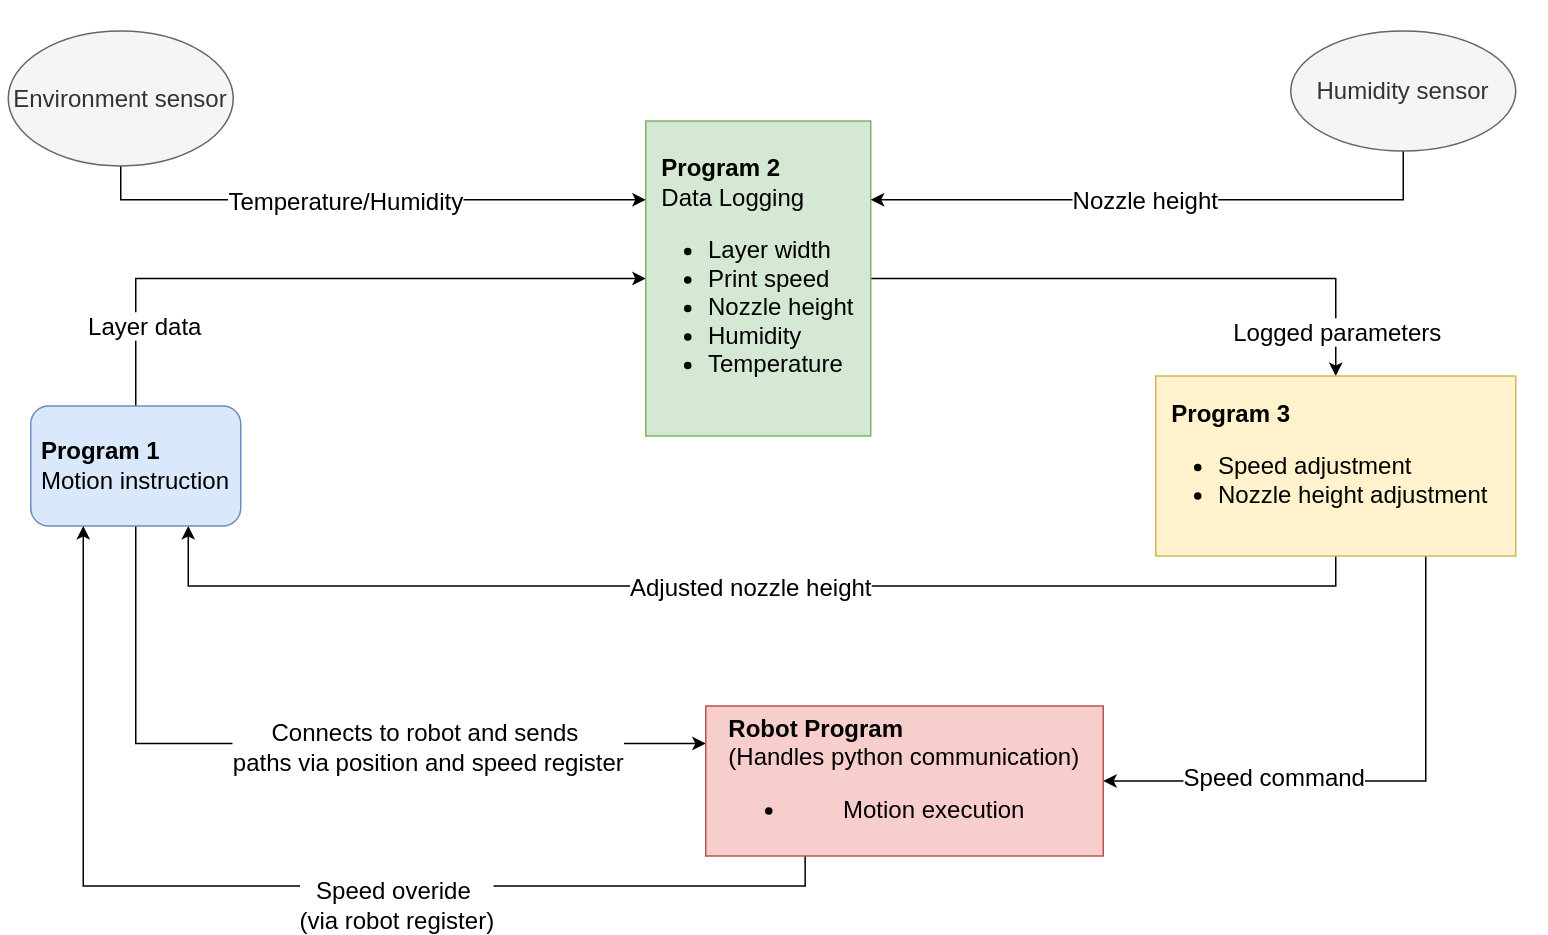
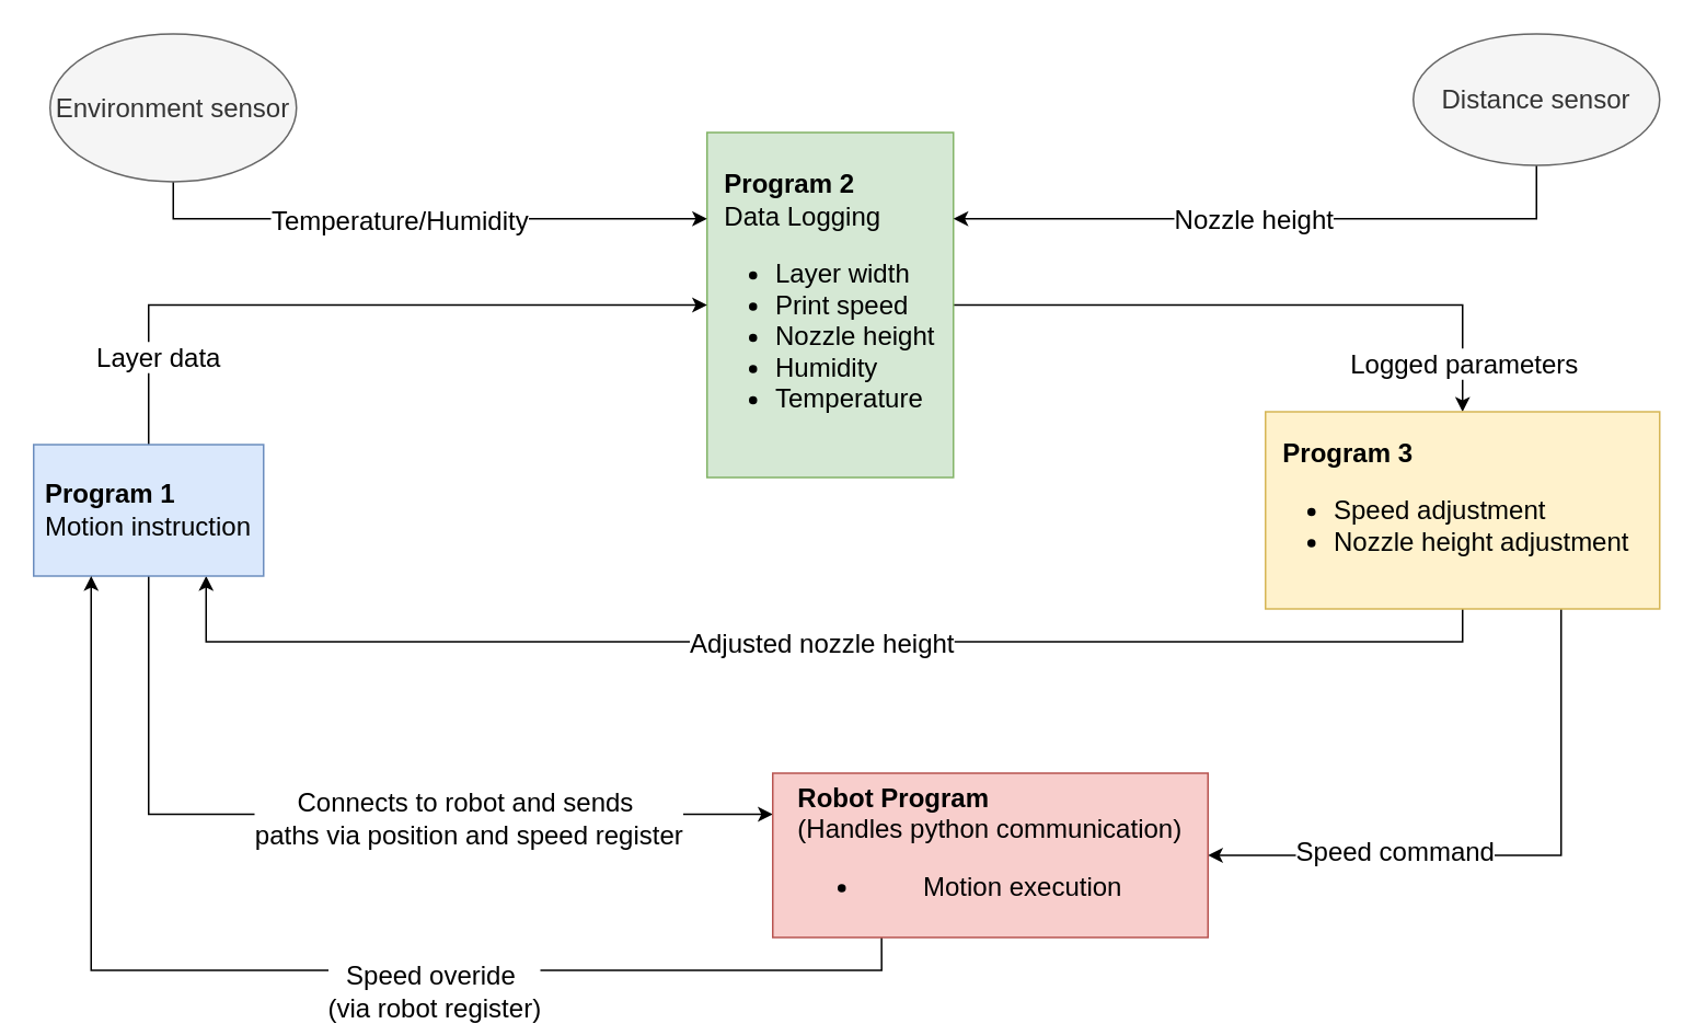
  <mxCell id="0" />
  <mxCell id="1" parent="0" />
  <mxCell id="2" style="edgeStyle=orthogonalEdgeStyle;rounded=0;orthogonalLoop=1;jettySize=auto;html=1;exitX=1;exitY=0.5;exitDx=0;exitDy=0;entryX=0.5;entryY=0;entryDx=0;entryDy=0;spacing=2;fontSize=16;" edge="1" parent="1" source="4" target="9"><mxGeometry relative="1" as="geometry" /></mxCell>
  <mxCell id="3" value="Logged parameters" style="edgeLabel;html=1;align=center;verticalAlign=middle;resizable=0;points=[];spacing=2;fontSize=16;" vertex="1" connectable="0" parent="2"><mxGeometry x="-0.231" y="2" relative="1" as="geometry"><mxPoint x="166" y="37" as="offset" /></mxGeometry></mxCell>
  <mxCell id="4" value="&amp;nbsp;&lt;b&gt; Program 2&lt;/b&gt;&lt;div&gt;&amp;nbsp; Data Logging&lt;/div&gt;&lt;div&gt;&lt;ul&gt;&lt;li&gt;Layer width&lt;/li&gt;&lt;li&gt;Print speed&lt;/li&gt;&lt;li&gt;Nozzle height&lt;/li&gt;&lt;li&gt;Humidity&lt;/li&gt;&lt;li&gt;Temperature&lt;/li&gt;&lt;/ul&gt;&lt;/div&gt;" style="rounded=0;whiteSpace=wrap;html=1;align=left;spacing=2;fontSize=16;fillColor=#d5e8d4;strokeColor=#82b366;" vertex="1" parent="1"><mxGeometry x="430" y="80" width="150" height="210" as="geometry" /></mxCell>
  <mxCell id="5" style="edgeStyle=orthogonalEdgeStyle;rounded=0;orthogonalLoop=1;jettySize=auto;html=1;exitX=0.5;exitY=1;exitDx=0;exitDy=0;entryX=0.75;entryY=1;entryDx=0;entryDy=0;fontSize=16;" edge="1" parent="1" source="9" target="14"><mxGeometry relative="1" as="geometry" /></mxCell>
  <mxCell id="6" value="&lt;span style=&quot;background-color: light-dark(#ffffff, var(--ge-dark-color, #121212)); color: light-dark(rgb(0, 0, 0), rgb(255, 255, 255));&quot;&gt;Adjusted nozzle height&lt;/span&gt;" style="edgeLabel;html=1;align=center;verticalAlign=middle;resizable=0;points=[];fontSize=16;" vertex="1" connectable="0" parent="5"><mxGeometry x="-0.048" relative="1" as="geometry"><mxPoint x="-18" as="offset" /></mxGeometry></mxCell>
  <mxCell id="7" style="edgeStyle=orthogonalEdgeStyle;rounded=0;orthogonalLoop=1;jettySize=auto;html=1;exitX=0.75;exitY=1;exitDx=0;exitDy=0;entryX=1;entryY=0.5;entryDx=0;entryDy=0;fontSize=16;" edge="1" parent="1" source="9" target="23"><mxGeometry relative="1" as="geometry" /></mxCell>
  <mxCell id="8" value="&lt;font&gt;Speed command&lt;/font&gt;" style="edgeLabel;html=1;align=center;verticalAlign=middle;resizable=0;points=[];fontSize=16;" vertex="1" connectable="0" parent="7"><mxGeometry x="-0.459" y="2" relative="1" as="geometry"><mxPoint x="-104" y="48" as="offset" /></mxGeometry></mxCell>
  <mxCell id="9" value="&lt;b&gt;&amp;nbsp; Program 3&lt;/b&gt;&lt;div&gt;&lt;ul&gt;&lt;li&gt;Speed adjustment&lt;/li&gt;&lt;li&gt;Nozzle height adjustment&lt;/li&gt;&lt;/ul&gt;&lt;/div&gt;" style="rounded=0;whiteSpace=wrap;html=1;align=left;spacing=2;fontSize=16;fillColor=#fff2cc;strokeColor=#d6b656;" vertex="1" parent="1"><mxGeometry x="770" y="250" width="240" height="120" as="geometry" /></mxCell>
  <mxCell id="10" style="edgeStyle=orthogonalEdgeStyle;rounded=0;orthogonalLoop=1;jettySize=auto;html=1;exitX=0.5;exitY=0;exitDx=0;exitDy=0;entryX=0;entryY=0.5;entryDx=0;entryDy=0;spacing=2;fontSize=16;" edge="1" parent="1" source="14" target="4"><mxGeometry relative="1" as="geometry" /></mxCell>
  <mxCell id="11" value="&lt;font&gt;Layer data&lt;/font&gt;" style="edgeLabel;html=1;align=center;verticalAlign=middle;resizable=0;points=[];fontSize=16;" vertex="1" connectable="0" parent="10"><mxGeometry x="-0.512" y="-4" relative="1" as="geometry"><mxPoint x="-14" y="27" as="offset" /></mxGeometry></mxCell>
  <mxCell id="12" style="edgeStyle=orthogonalEdgeStyle;rounded=0;orthogonalLoop=1;jettySize=auto;html=1;exitX=0.5;exitY=1;exitDx=0;exitDy=0;entryX=0;entryY=0.25;entryDx=0;entryDy=0;fontSize=16;" edge="1" parent="1" source="14" target="23"><mxGeometry relative="1" as="geometry" /></mxCell>
  <mxCell id="13" value="&lt;span style=&quot;background-color: light-dark(#ffffff, var(--ge-dark-color, #121212)); color: light-dark(rgb(0, 0, 0), rgb(255, 255, 255));&quot;&gt;Connects to robot and sends&amp;nbsp;&lt;/span&gt;&lt;div&gt;&lt;span style=&quot;background-color: light-dark(#ffffff, var(--ge-dark-color, #121212)); color: light-dark(rgb(0, 0, 0), rgb(255, 255, 255));&quot;&gt;paths via position and speed register&lt;/span&gt;&lt;/div&gt;" style="edgeLabel;html=1;align=center;verticalAlign=middle;resizable=0;points=[];fontSize=16;" vertex="1" connectable="0" parent="12"><mxGeometry x="0.137" y="-2" relative="1" as="geometry"><mxPoint x="41" as="offset" /></mxGeometry></mxCell>
- <mxCell id="14" value="&lt;div style=&quot;text-align: left;&quot;&gt;&lt;span style=&quot;background-color: transparent; color: light-dark(rgb(0, 0, 0), rgb(255, 255, 255));&quot;&gt;&lt;b&gt;Program 1&lt;/b&gt;&lt;/span&gt;&lt;/div&gt;&lt;div&gt;Motion instruction&lt;/div&gt;" style="whiteSpace=wrap;html=1;spacing=2;fontSize=16;fillColor=#dae8fc;strokeColor=#6c8ebf;rounded=1;" vertex="1" parent="1"><mxGeometry x="20" y="270" width="140" height="80" as="geometry" /></mxCell>
+ <mxCell id="14" value="&lt;div style=&quot;text-align: left;&quot;&gt;&lt;span style=&quot;background-color: transparent; color: light-dark(rgb(0, 0, 0), rgb(255, 255, 255));&quot;&gt;&lt;b&gt;Program 1&lt;/b&gt;&lt;/span&gt;&lt;/div&gt;&lt;div&gt;Motion instruction&lt;/div&gt;" style="rounded=0;whiteSpace=wrap;html=1;spacing=2;fontSize=16;fillColor=#dae8fc;strokeColor=#6c8ebf;" vertex="1" parent="1"><mxGeometry x="20" y="270" width="140" height="80" as="geometry" /></mxCell>
  <mxCell id="15" style="edgeStyle=orthogonalEdgeStyle;rounded=0;orthogonalLoop=1;jettySize=auto;html=1;exitX=0.5;exitY=1;exitDx=0;exitDy=0;entryX=1;entryY=0.25;entryDx=0;entryDy=0;fontSize=16;" edge="1" parent="1" source="17" target="4"><mxGeometry relative="1" as="geometry" /></mxCell>
  <mxCell id="16" value="Nozzle height" style="edgeLabel;html=1;align=center;verticalAlign=middle;resizable=0;points=[];fontSize=16;" vertex="1" connectable="0" parent="15"><mxGeometry x="-0.103" relative="1" as="geometry"><mxPoint x="-31" as="offset" /></mxGeometry></mxCell>
- <mxCell id="17" value="&lt;font&gt;Humidity sensor&lt;/font&gt;" style="ellipse;whiteSpace=wrap;html=1;verticalAlign=middle;fillColor=#f5f5f5;fontColor=#333333;strokeColor=#666666;fontSize=16;" vertex="1" parent="1"><mxGeometry x="860" y="20" width="150" height="80" as="geometry" /></mxCell>
+ <mxCell id="17" value="&lt;font&gt;Distance sensor&lt;/font&gt;" style="ellipse;whiteSpace=wrap;html=1;verticalAlign=middle;fillColor=#f5f5f5;fontColor=#333333;strokeColor=#666666;fontSize=16;" vertex="1" parent="1"><mxGeometry x="860" y="20" width="150" height="80" as="geometry" /></mxCell>
  <mxCell id="18" style="edgeStyle=orthogonalEdgeStyle;rounded=0;orthogonalLoop=1;jettySize=auto;html=1;exitX=0.5;exitY=1;exitDx=0;exitDy=0;entryX=0;entryY=0.25;entryDx=0;entryDy=0;" edge="1" parent="1" source="20" target="4"><mxGeometry relative="1" as="geometry" /></mxCell>
  <mxCell id="19" value="&lt;span style=&quot;font-size: 16px;&quot;&gt;Temperature/Humidity&lt;/span&gt;" style="edgeLabel;html=1;align=center;verticalAlign=middle;resizable=0;points=[];" vertex="1" connectable="0" parent="18"><mxGeometry x="-0.079" relative="1" as="geometry"><mxPoint y="1" as="offset" /></mxGeometry></mxCell>
- <mxCell id="20" value="Environment sensor" style="ellipse;whiteSpace=wrap;html=1;verticalAlign=middle;fillColor=#f5f5f5;fontColor=#333333;strokeColor=#666666;fontSize=16;" vertex="1" parent="1"><mxGeometry x="5" y="20" width="150" height="90" as="geometry" /></mxCell>
+ <mxCell id="20" value="Environment sensor" style="ellipse;whiteSpace=wrap;html=1;verticalAlign=middle;fillColor=#f5f5f5;fontColor=#333333;strokeColor=#666666;fontSize=16;" vertex="1" parent="1"><mxGeometry x="30" y="20" width="150" height="90" as="geometry" /></mxCell>
  <mxCell id="21" style="edgeStyle=orthogonalEdgeStyle;rounded=0;orthogonalLoop=1;jettySize=auto;html=1;exitX=0.25;exitY=1;exitDx=0;exitDy=0;entryX=0.25;entryY=1;entryDx=0;entryDy=0;fontSize=16;" edge="1" parent="1" source="23" target="14"><mxGeometry relative="1" as="geometry" /></mxCell>
  <mxCell id="22" value="&lt;font&gt;Speed overide&amp;nbsp;&lt;/font&gt;&lt;div&gt;&lt;font&gt;(via robot register)&lt;/font&gt;&lt;/div&gt;" style="edgeLabel;html=1;align=center;verticalAlign=middle;resizable=0;points=[];fontSize=16;" vertex="1" connectable="0" parent="21"><mxGeometry x="0.328" y="4" relative="1" as="geometry"><mxPoint x="199" y="8" as="offset" /></mxGeometry></mxCell>
  <mxCell id="23" value="&lt;div style=&quot;text-align: left;&quot;&gt;&lt;b&gt;Robot Program&lt;/b&gt;&lt;/div&gt;&lt;div style=&quot;text-align: left;&quot;&gt;(Handles python communication)&lt;/div&gt;&lt;div&gt;&lt;ul&gt;&lt;li&gt;Motion execution&lt;/li&gt;&lt;/ul&gt;&lt;/div&gt;" style="rounded=0;whiteSpace=wrap;html=1;spacing=2;fontSize=16;fillColor=#f8cecc;strokeColor=#b85450;align=center;" vertex="1" parent="1"><mxGeometry x="470" y="470" width="265" height="100" as="geometry" /></mxCell>
